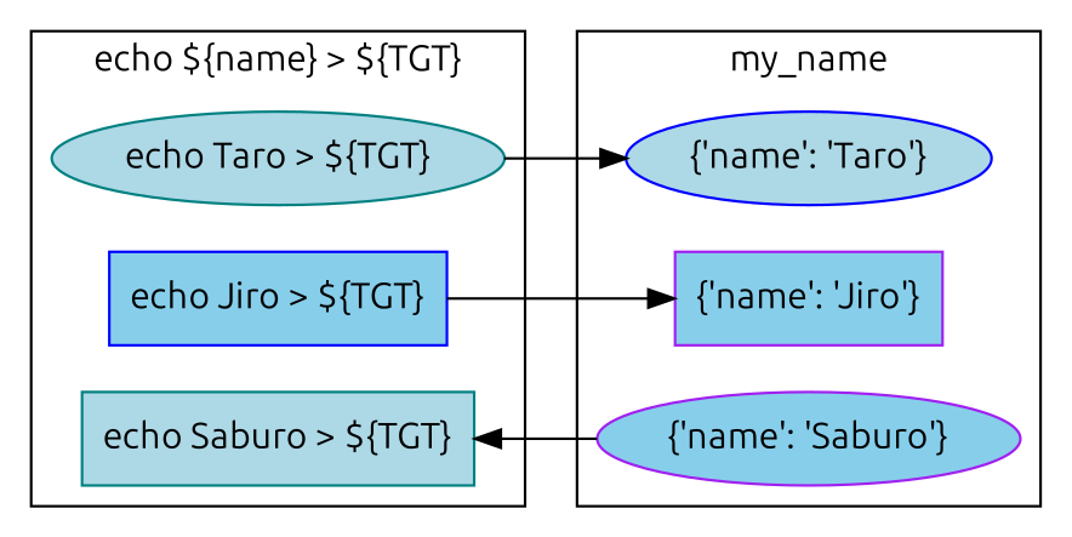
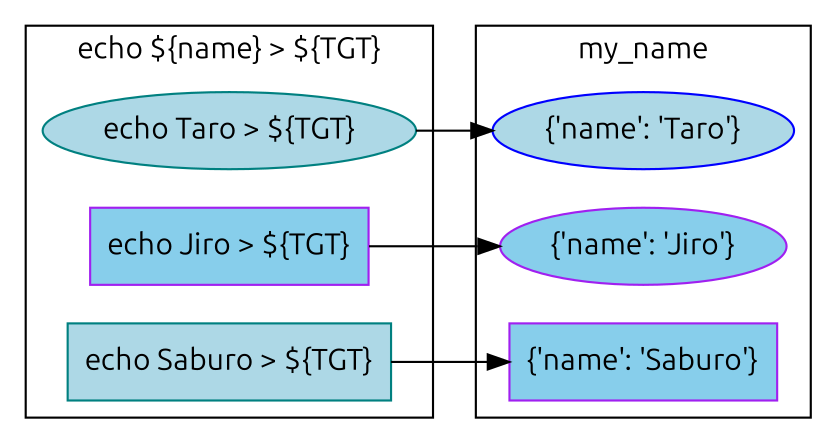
  digraph {
    fontname=Ubuntu
    rankdir=LR
    node [color=teal fillcolor=lightblue fontname=Ubuntu style=filled]
    edge [fontname=Ubuntu]
    n1 [label="echo Taro > ${TGT}" shape=ellipse]
-   n2 [color=blue fillcolor=skyblue label="echo Jiro > ${TGT}" shape=box]
+   n2 [color=purple fillcolor=skyblue label="echo Jiro > ${TGT}" shape=box]
    n3 [label="echo Saburo > ${TGT}" shape=box]
    n4 [color=blue label="{'name': 'Taro'}"]
-   n5 [color=purple fillcolor=skyblue label="{'name': 'Jiro'}" shape=box]
-   n6 [color=purple fillcolor=skyblue label="{'name': 'Saburo'}"]
+   n5 [color=purple fillcolor=skyblue label="{'name': 'Jiro'}"]
+   n6 [color=purple fillcolor=skyblue label="{'name': 'Saburo'}" shape=box]
    subgraph cluster_1 {
      label="echo ${name} > ${TGT}"
      n1
      n2
      n3
    }
    subgraph cluster_2 {
      label=my_name
      n4
      n5
      n6
    }
    n1 -> n4
    n2 -> n5
-   n6 -> n3
+   n3 -> n6
  }
